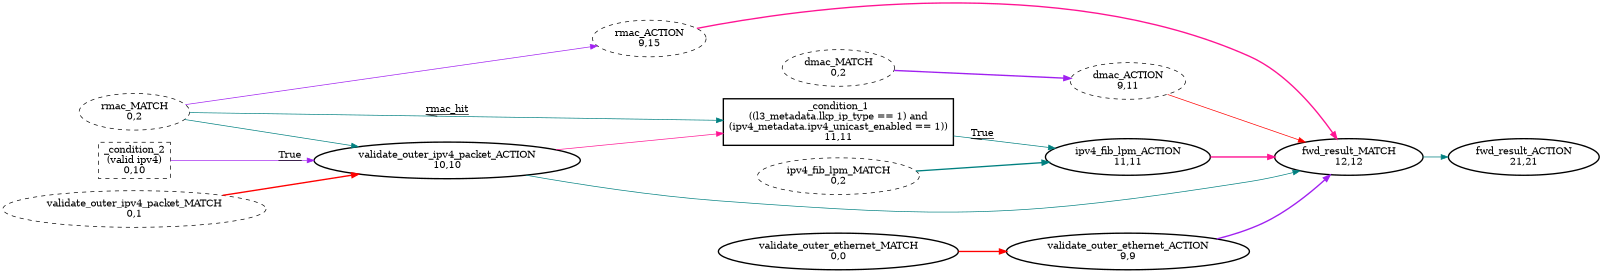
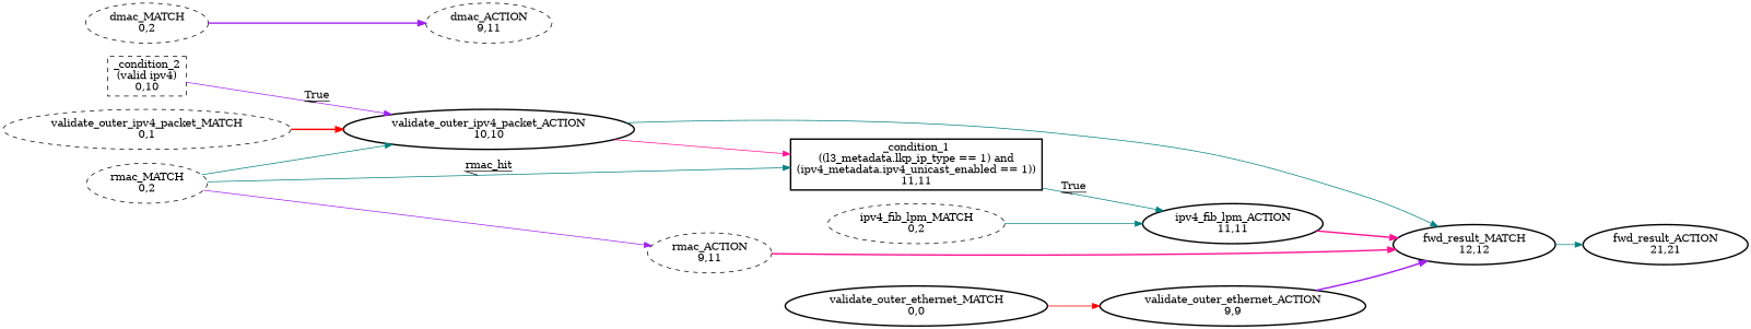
  digraph {
    rankdir=LR
    node [style=dashed]
    edge [color=teal style=solid]
    n1 [label="_condition_2\n(valid ipv4)\n0,10" shape=box]
    n2 [label="validate_outer_ipv4_packet_ACTION\n10,10" style=bold]
    n3 [label="_condition_1\n((l3_metadata.lkp_ip_type == 1) and\n(ipv4_metadata.ipv4_unicast_enabled == 1))\n11,11" shape=box style=bold]
    n4 [label="fwd_result_MATCH\n12,12" style=bold]
    n5 [label="ipv4_fib_lpm_ACTION\n11,11" style=bold]
    n6 [label="dmac_ACTION\n9,11"]
    n7 [label="fwd_result_ACTION\n21,21" style=bold]
    n8 [label="dmac_MATCH\n0,2"]
    n9 [label="ipv4_fib_lpm_MATCH\n0,2"]
-   n10 [label="rmac_ACTION\n9,15"]
+   n10 [label="rmac_ACTION\n9,11"]
    n11 [label="rmac_MATCH\n0,2"]
    n12 [label="validate_outer_ethernet_ACTION\n9,9" style=bold]
    n13 [label="validate_outer_ethernet_MATCH\n0,0" style=bold]
    n14 [label="validate_outer_ipv4_packet_MATCH\n0,1"]
    n1 -> n2 [color=purple decorate=true label=True]
    n2 -> n3 [color=deeppink]
    n2 -> n4
    n3 -> n5 [decorate=true label=True]
    n4 -> n7
    n5 -> n4 [color=deeppink style=bold]
-   n6 -> n4 [color=red]
    n8 -> n6 [color=purple style=bold]
-   n9 -> n5 [style=bold]
+   n9 -> n5
    n10 -> n4 [color=deeppink style=bold]
    n11 -> n2
    n11 -> n3 [decorate=true label=rmac_hit]
    n11 -> n10 [color=purple]
    n12 -> n4 [color=purple style=bold]
-   n13 -> n12 [color=red style=bold]
+   n13 -> n12 [color=red]
    n14 -> n2 [color=red style=bold]
  }
